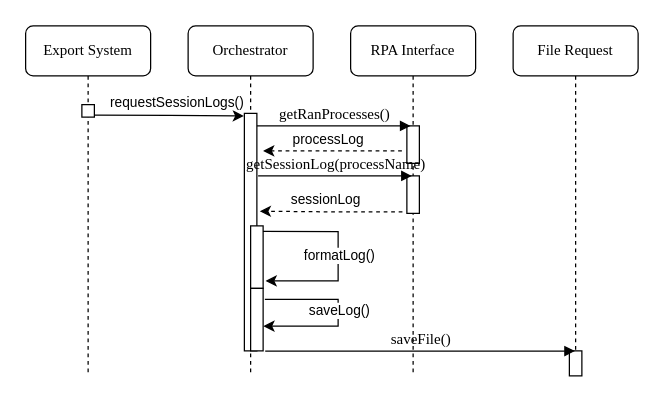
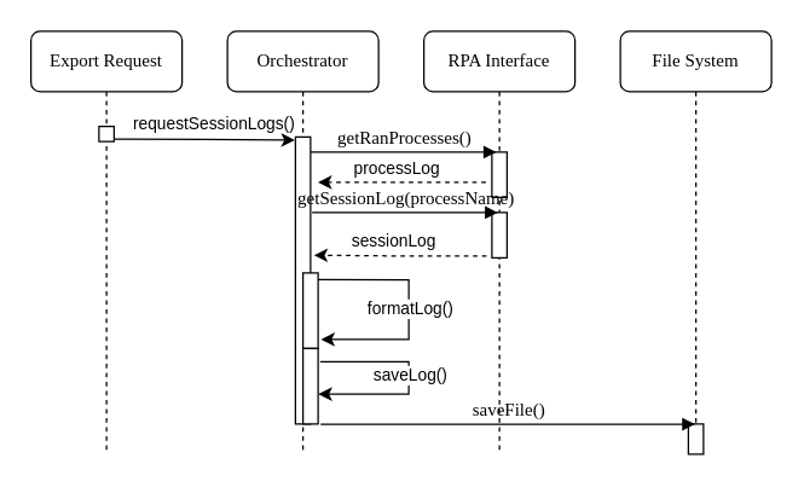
  <mxCell id="0" />
  <mxCell id="1" parent="0" />
  <mxCell id="2" value="RPA Interface" style="shape=umlLifeline;perimeter=lifelinePerimeter;whiteSpace=wrap;html=1;container=1;collapsible=0;recursiveResize=0;outlineConnect=0;rounded=1;shadow=0;comic=0;labelBackgroundColor=none;strokeWidth=1;fontFamily=Verdana;fontSize=12;align=center;" parent="1" vertex="1"><mxGeometry x="280" y="20" width="100" height="280" as="geometry" /></mxCell>
  <mxCell id="3" value="" style="html=1;points=[];perimeter=orthogonalPerimeter;rounded=0;shadow=0;comic=0;labelBackgroundColor=none;strokeWidth=1;fontFamily=Verdana;fontSize=12;align=center;" parent="2" vertex="1"><mxGeometry x="45" y="120" width="10" height="30" as="geometry" /></mxCell>
  <mxCell id="4" value="" style="html=1;points=[];perimeter=orthogonalPerimeter;rounded=0;shadow=0;comic=0;labelBackgroundColor=none;strokeWidth=1;fontFamily=Verdana;fontSize=12;align=center;" vertex="1" parent="2"><mxGeometry x="45" y="80" width="10" height="30" as="geometry" /></mxCell>
- <mxCell id="5" value="File Request" style="shape=umlLifeline;perimeter=lifelinePerimeter;whiteSpace=wrap;html=1;container=1;collapsible=0;recursiveResize=0;outlineConnect=0;rounded=1;shadow=0;comic=0;labelBackgroundColor=none;strokeWidth=1;fontFamily=Verdana;fontSize=12;align=center;" parent="1" vertex="1"><mxGeometry x="410" y="20" width="100" height="280" as="geometry" /></mxCell>
+ <mxCell id="5" value="File System" style="shape=umlLifeline;perimeter=lifelinePerimeter;whiteSpace=wrap;html=1;container=1;collapsible=0;recursiveResize=0;outlineConnect=0;rounded=1;shadow=0;comic=0;labelBackgroundColor=none;strokeWidth=1;fontFamily=Verdana;fontSize=12;align=center;" parent="1" vertex="1"><mxGeometry x="410" y="20" width="100" height="280" as="geometry" /></mxCell>
  <mxCell id="6" value="" style="html=1;points=[];perimeter=orthogonalPerimeter;rounded=0;shadow=0;comic=0;labelBackgroundColor=none;strokeWidth=1;fontFamily=Verdana;fontSize=12;align=center;" parent="5" vertex="1"><mxGeometry x="45" y="260" width="10" height="20" as="geometry" /></mxCell>
  <mxCell id="7" value="Orchestrator" style="shape=umlLifeline;perimeter=lifelinePerimeter;whiteSpace=wrap;html=1;container=1;collapsible=0;recursiveResize=0;outlineConnect=0;rounded=1;shadow=0;comic=0;labelBackgroundColor=none;strokeWidth=1;fontFamily=Verdana;fontSize=12;align=center;" parent="1" vertex="1"><mxGeometry x="150" y="20" width="100" height="280" as="geometry" /></mxCell>
  <mxCell id="8" value="" style="html=1;points=[];perimeter=orthogonalPerimeter;rounded=0;shadow=0;comic=0;labelBackgroundColor=none;strokeWidth=1;fontFamily=Verdana;fontSize=12;align=center;" parent="7" vertex="1"><mxGeometry x="45" y="70" width="10" height="190" as="geometry" /></mxCell>
  <mxCell id="9" value="" style="html=1;points=[];perimeter=orthogonalPerimeter;rounded=0;shadow=0;comic=0;labelBackgroundColor=none;strokeWidth=1;fontFamily=Verdana;fontSize=12;align=center;" parent="7" vertex="1"><mxGeometry x="50" y="160" width="10" height="50" as="geometry" /></mxCell>
  <mxCell id="10" style="edgeStyle=orthogonalEdgeStyle;rounded=0;orthogonalLoop=1;jettySize=auto;html=1;entryX=1.2;entryY=0.88;entryDx=0;entryDy=0;entryPerimeter=0;exitX=0.986;exitY=0.089;exitDx=0;exitDy=0;exitPerimeter=0;" parent="7" source="9" target="9" edge="1"><mxGeometry relative="1" as="geometry"><mxPoint x="110" y="220" as="targetPoint" /><Array as="points"><mxPoint x="120" y="164" /><mxPoint x="120" y="204" /></Array></mxGeometry></mxCell>
  <mxCell id="11" value="formatLog()" style="edgeLabel;html=1;align=center;verticalAlign=middle;resizable=0;points=[];" parent="10" vertex="1" connectable="0"><mxGeometry x="-0.042" y="-2" relative="1" as="geometry"><mxPoint x="2" y="3" as="offset" /></mxGeometry></mxCell>
  <mxCell id="12" value="" style="html=1;points=[];perimeter=orthogonalPerimeter;rounded=0;shadow=0;comic=0;labelBackgroundColor=none;strokeWidth=1;fontFamily=Verdana;fontSize=12;align=center;" parent="7" vertex="1"><mxGeometry x="50" y="210" width="10" height="50" as="geometry" /></mxCell>
  <mxCell id="13" style="edgeStyle=orthogonalEdgeStyle;rounded=0;orthogonalLoop=1;jettySize=auto;html=1;entryX=1.022;entryY=0.604;entryDx=0;entryDy=0;entryPerimeter=0;exitX=1.14;exitY=0.176;exitDx=0;exitDy=0;exitPerimeter=0;" parent="7" source="12" target="12" edge="1"><mxGeometry relative="1" as="geometry"><mxPoint x="-199.38" y="241.7" as="targetPoint" /><Array as="points"><mxPoint x="120" y="219" /><mxPoint x="120" y="240" /></Array><mxPoint x="110" y="220" as="sourcePoint" /></mxGeometry></mxCell>
  <mxCell id="14" value="saveLog()" style="edgeLabel;html=1;align=center;verticalAlign=middle;resizable=0;points=[];" parent="13" vertex="1" connectable="0"><mxGeometry x="-0.042" y="-2" relative="1" as="geometry"><mxPoint x="2" as="offset" /></mxGeometry></mxCell>
  <mxCell id="15" value="getRanProcesses()" style="html=1;verticalAlign=bottom;endArrow=block;labelBackgroundColor=none;fontFamily=Verdana;fontSize=12;entryX=0.4;entryY=0;entryDx=0;entryDy=0;entryPerimeter=0;exitX=1.08;exitY=0.213;exitDx=0;exitDy=0;exitPerimeter=0;" edge="1" parent="7"><mxGeometry relative="1" as="geometry"><mxPoint x="55" y="80" as="sourcePoint" /><mxPoint x="178" y="80" as="targetPoint" /></mxGeometry></mxCell>
- <mxCell id="16" value="Export System" style="shape=umlLifeline;perimeter=lifelinePerimeter;whiteSpace=wrap;html=1;container=1;collapsible=0;recursiveResize=0;outlineConnect=0;rounded=1;shadow=0;comic=0;labelBackgroundColor=none;strokeWidth=1;fontFamily=Verdana;fontSize=12;align=center;" parent="1" vertex="1"><mxGeometry x="20" y="20" width="100" height="280" as="geometry" /></mxCell>
+ <mxCell id="16" value="Export Request" style="shape=umlLifeline;perimeter=lifelinePerimeter;whiteSpace=wrap;html=1;container=1;collapsible=0;recursiveResize=0;outlineConnect=0;rounded=1;shadow=0;comic=0;labelBackgroundColor=none;strokeWidth=1;fontFamily=Verdana;fontSize=12;align=center;" parent="1" vertex="1"><mxGeometry x="20" y="20" width="100" height="280" as="geometry" /></mxCell>
  <mxCell id="17" value="" style="html=1;points=[];perimeter=orthogonalPerimeter;rounded=0;shadow=0;comic=0;labelBackgroundColor=none;strokeWidth=1;fontFamily=Verdana;fontSize=12;align=center;" parent="16" vertex="1"><mxGeometry x="45" y="63" width="10" height="10" as="geometry" /></mxCell>
  <mxCell id="18" style="edgeStyle=orthogonalEdgeStyle;rounded=0;orthogonalLoop=1;jettySize=auto;html=1;entryX=-0.039;entryY=0.011;entryDx=0;entryDy=0;entryPerimeter=0;exitX=1.038;exitY=0.848;exitDx=0;exitDy=0;exitPerimeter=0;" parent="1" source="17" target="8" edge="1"><mxGeometry relative="1" as="geometry"><mxPoint x="320" y="102" as="sourcePoint" /><mxPoint x="210" y="105" as="targetPoint" /></mxGeometry></mxCell>
  <mxCell id="19" value="requestSessionLogs()" style="edgeLabel;html=1;align=center;verticalAlign=middle;resizable=0;points=[];" parent="18" vertex="1" connectable="0"><mxGeometry x="0.361" y="-2" relative="1" as="geometry"><mxPoint x="-16" y="-14" as="offset" /></mxGeometry></mxCell>
  <mxCell id="20" value="getSessionLog(processName)" style="html=1;verticalAlign=bottom;endArrow=block;labelBackgroundColor=none;fontFamily=Verdana;fontSize=12;entryX=0.4;entryY=0;entryDx=0;entryDy=0;entryPerimeter=0;" parent="1" target="3" edge="1"><mxGeometry relative="1" as="geometry"><mxPoint x="206" y="140" as="sourcePoint" /><mxPoint x="490" y="340" as="targetPoint" /></mxGeometry></mxCell>
  <mxCell id="21" value="saveFile()" style="html=1;verticalAlign=bottom;endArrow=block;labelBackgroundColor=none;fontFamily=Verdana;fontSize=12;exitX=1.167;exitY=1.003;exitDx=0;exitDy=0;exitPerimeter=0;" parent="1" source="12" target="5" edge="1"><mxGeometry relative="1" as="geometry"><mxPoint x="202.5" y="400" as="sourcePoint" /><mxPoint x="457.5" y="400" as="targetPoint" /></mxGeometry></mxCell>
  <mxCell id="22" style="edgeStyle=orthogonalEdgeStyle;rounded=0;orthogonalLoop=1;jettySize=auto;html=1;dashed=1;exitX=-0.355;exitY=0.961;exitDx=0;exitDy=0;exitPerimeter=0;" edge="1" parent="1"><mxGeometry relative="1" as="geometry"><mxPoint x="321" y="120" as="sourcePoint" /><mxPoint x="210" y="120" as="targetPoint" /></mxGeometry></mxCell>
  <mxCell id="23" value="processLog" style="edgeLabel;html=1;align=center;verticalAlign=middle;resizable=0;points=[];" vertex="1" connectable="0" parent="22"><mxGeometry x="0.082" y="3" relative="1" as="geometry"><mxPoint y="-13" as="offset" /></mxGeometry></mxCell>
  <mxCell id="24" style="edgeStyle=orthogonalEdgeStyle;rounded=0;orthogonalLoop=1;jettySize=auto;html=1;dashed=1;exitX=-0.355;exitY=0.961;exitDx=0;exitDy=0;exitPerimeter=0;entryX=1.231;entryY=0.412;entryDx=0;entryDy=0;entryPerimeter=0;" parent="1" source="3" edge="1" target="8"><mxGeometry relative="1" as="geometry"><mxPoint x="330" y="280" as="sourcePoint" /><mxPoint x="210" y="159" as="targetPoint" /></mxGeometry></mxCell>
  <mxCell id="25" value="sessionLog" style="edgeLabel;html=1;align=center;verticalAlign=middle;resizable=0;points=[];" parent="24" vertex="1" connectable="0"><mxGeometry x="0.082" y="3" relative="1" as="geometry"><mxPoint y="-13" as="offset" /></mxGeometry></mxCell>
